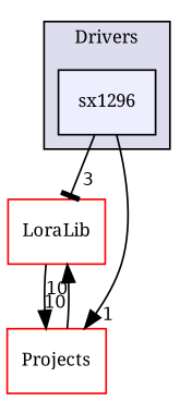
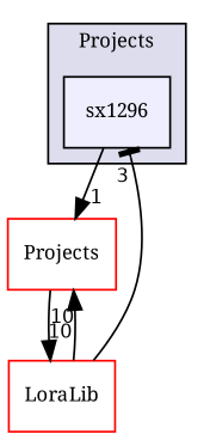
  digraph {
    compound=true
    fontname="Noto Serif"
    node [fillcolor=white fontname="Noto Serif" fontsize=10 shape=box style=filled color=red]
    edge [arrowhead=normal fontname="Noto Serif" headlabel=10 labeldistance=1.5 labelfontname=Helvetica labelfontsize=10]
    n1 [fillcolor="#eeeeff" label=sx1296 pencolor=black color=""]
    n2 [label=LoraLib]
    n3 [label=Projects]
    subgraph cluster_1 {
      bgcolor="#ddddee"
      fontsize=10
-     label=Drivers
+     label=Projects
      pencolor=black
      n1
    }
-   n1 -> n2 [arrowhead=tee headlabel=3]
+   n2 -> n1 [arrowhead=tee headlabel=3]
    n1 -> n3 [headlabel=1]
    n2 -> n3
    n3 -> n2
  }
